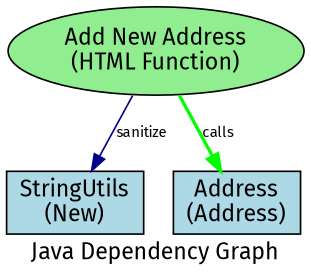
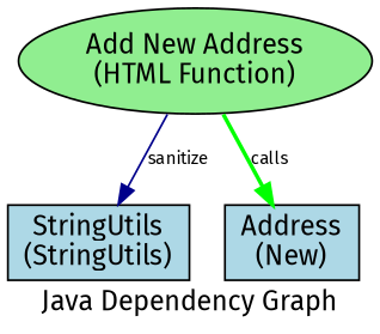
  digraph {
    fontname="Fira Sans"
    fontsize=14
    label="Java Dependency Graph"
    rankdir=TB
    node [fillcolor=lightblue fontname="Fira Sans" shape=box style=filled]
    edge [fontname="Fira Sans" fontsize=9]
-   n1 [label="StringUtils\n(New)"]
-   n2 [label="Address\n(Address)"]
+   n1 [label="StringUtils\n(StringUtils)"]
+   n2 [label="Address\n(New)"]
    n3 [fillcolor=lightgreen label="Add New Address\n(HTML Function)" shape=ellipse]
    n3 -> n1 [color=darkblue label=sanitize]
    n3 -> n2 [color=green label=calls style=bold]
  }
